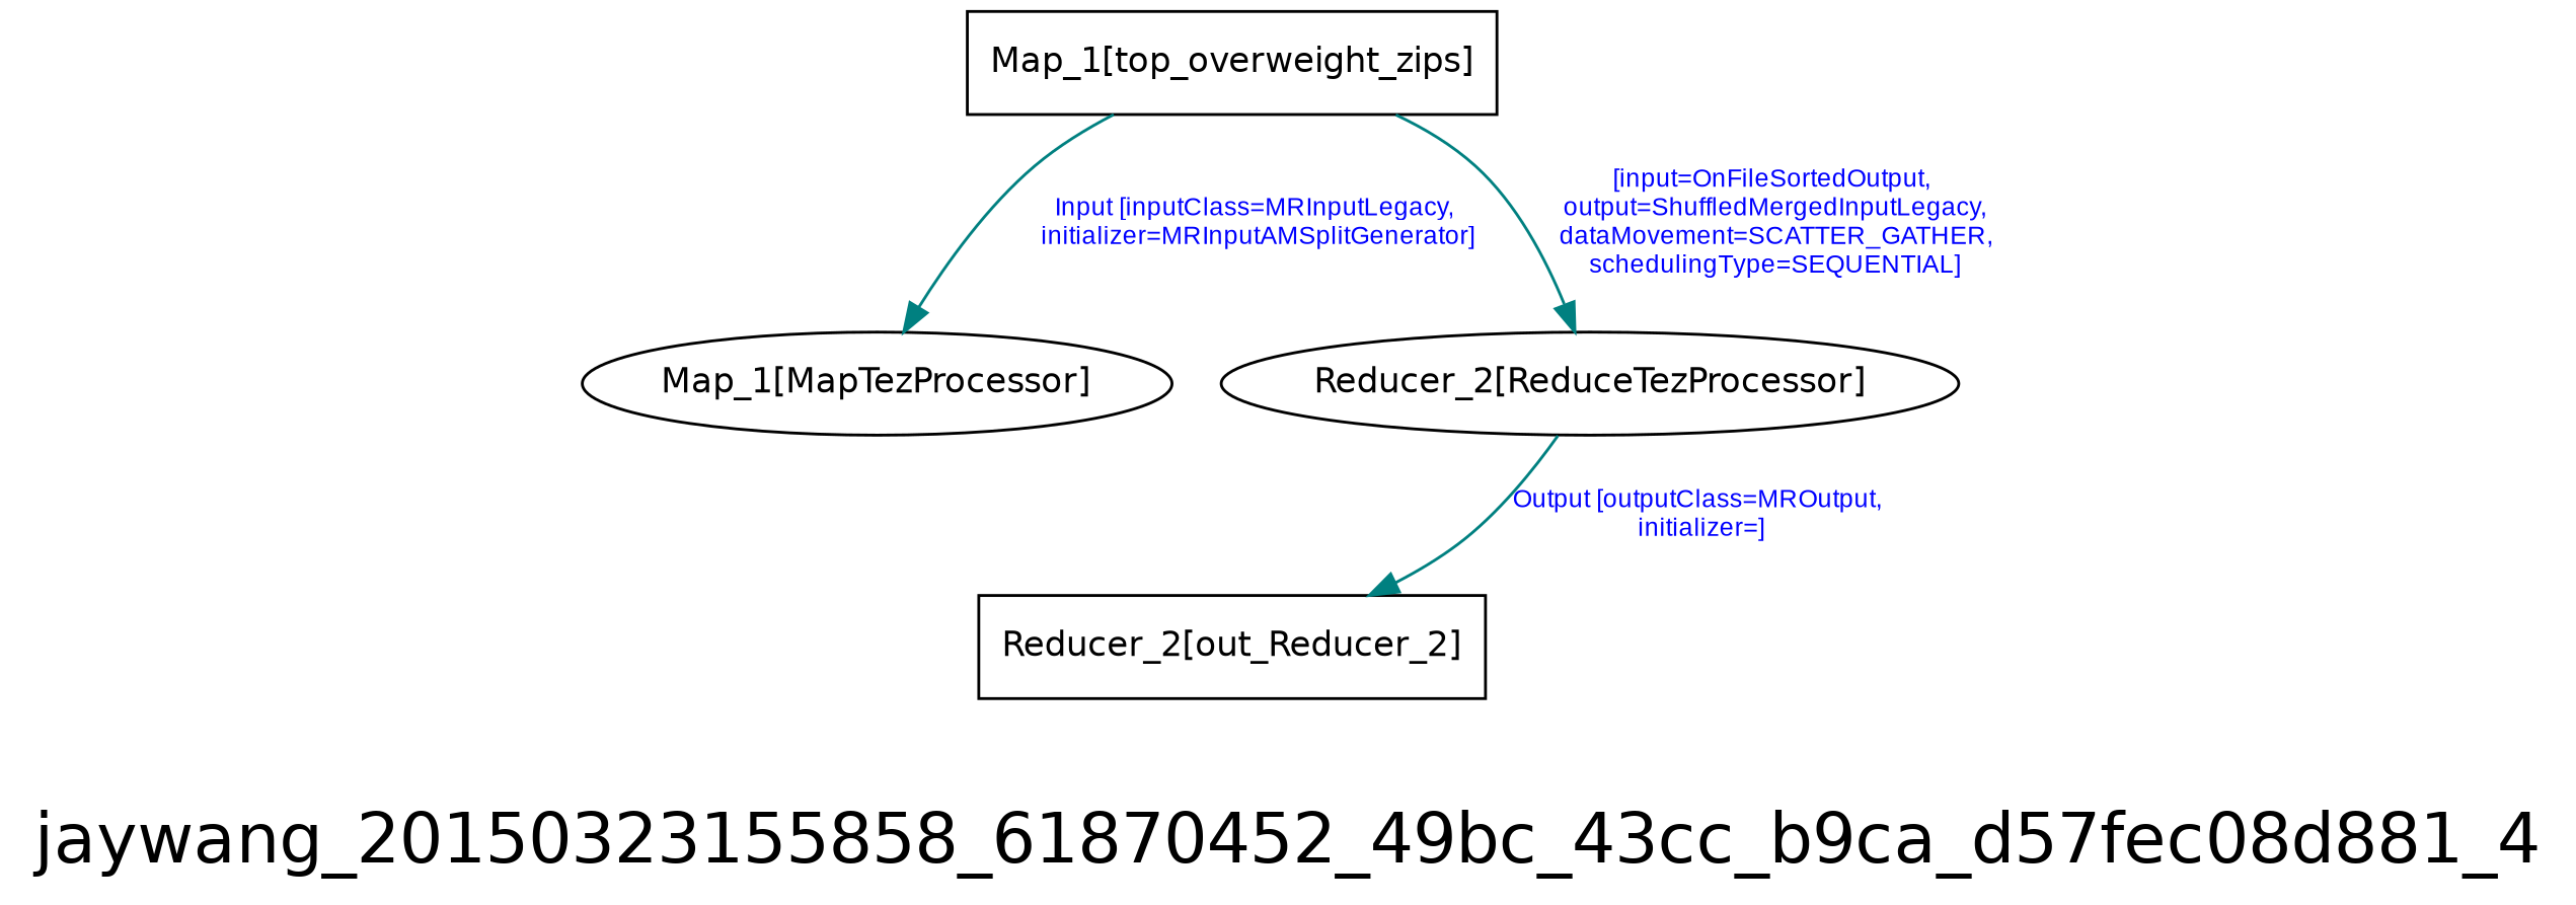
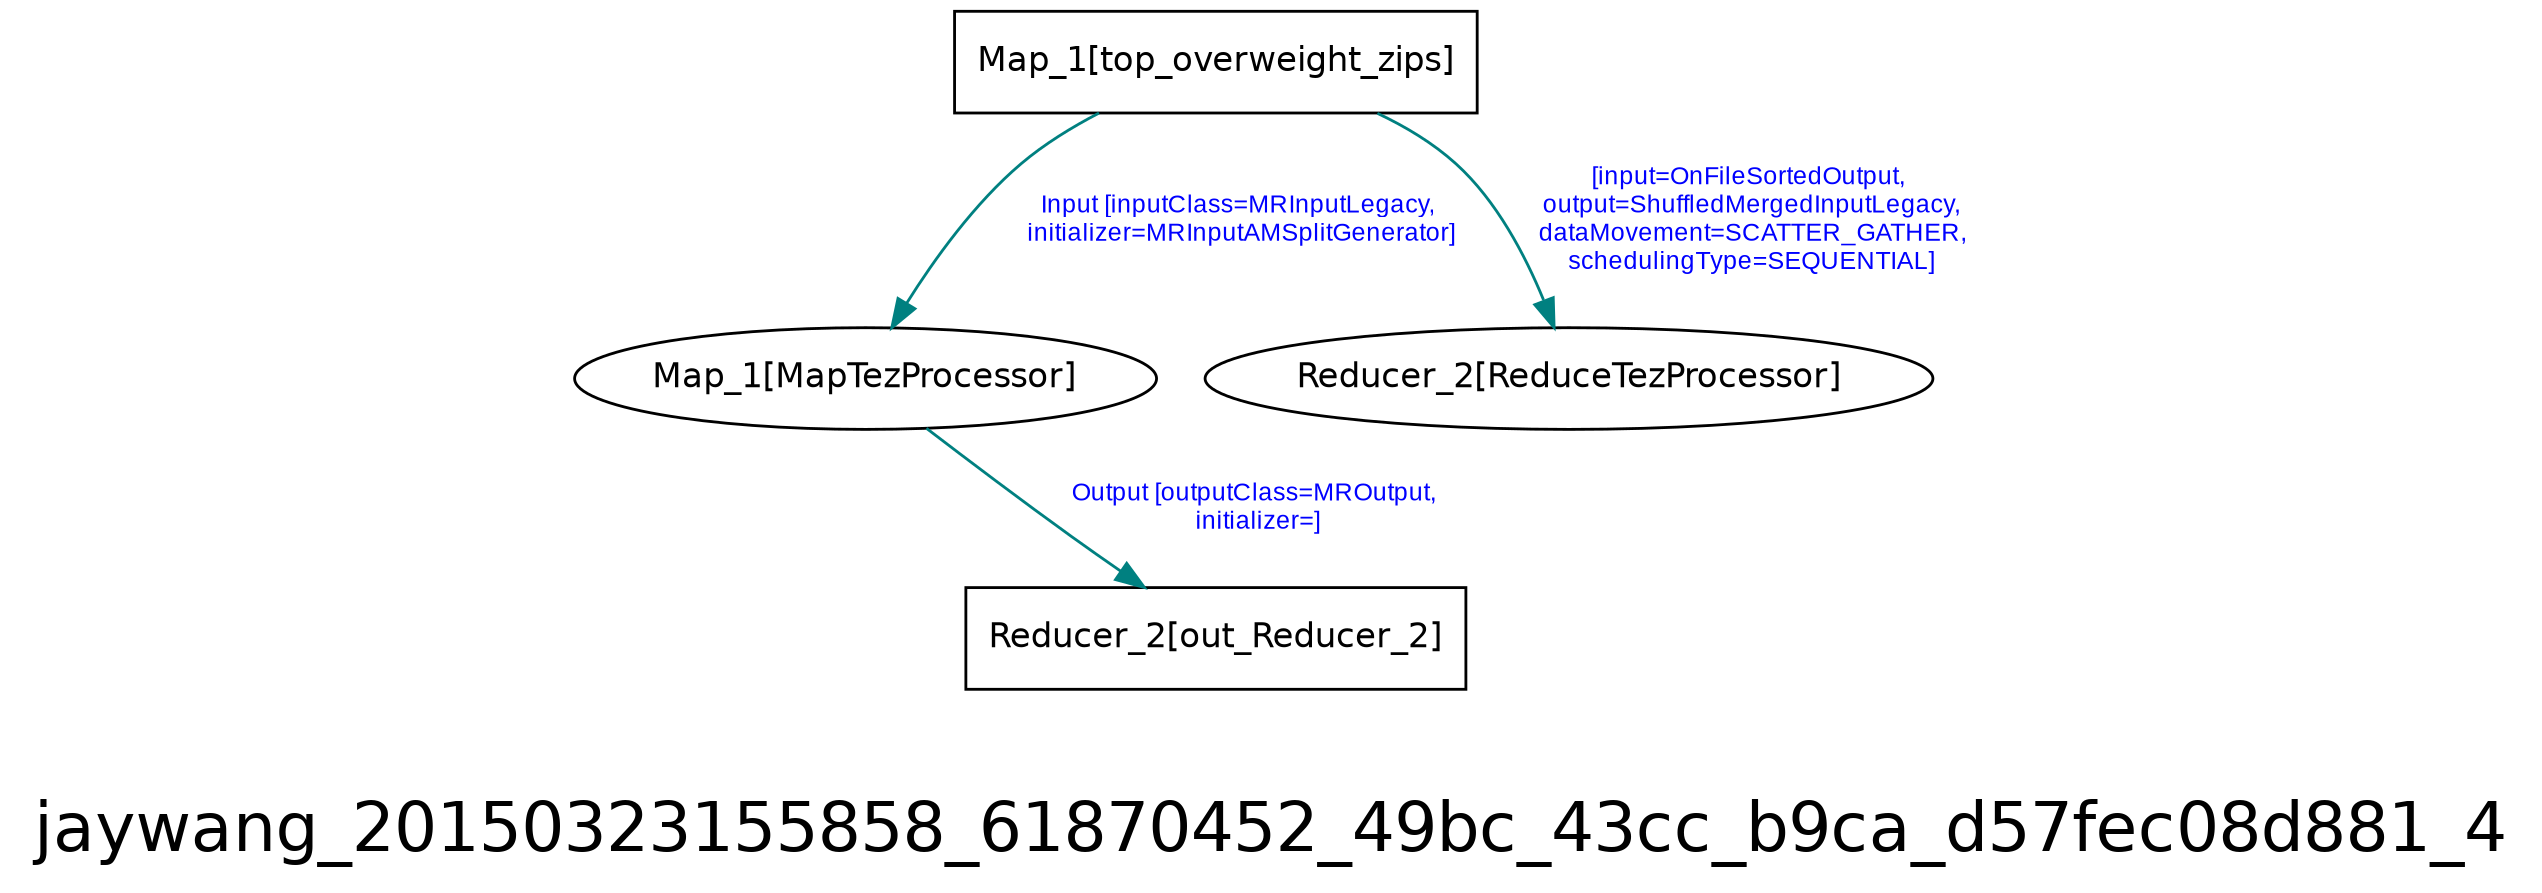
  digraph {
    fontname=Helvetica
    fontsize=24
    label=jaywang_20150323155858_61870452_49bc_43cc_b9ca_d57fec08d881_4
    node [fontname=Helvetica fontsize=12]
    edge [color=teal fontcolor=blue fontname=Arial fontsize=9]
    n1 [label="Map_1[top_overweight_zips]" shape=box]
    n2 [label="Map_1[MapTezProcessor]"]
    n3 [label="Reducer_2[ReduceTezProcessor]"]
    n4 [label="Reducer_2[out_Reducer_2]" shape=box]
    n1 -> n2 [label="Input [inputClass=MRInputLegacy,\n initializer=MRInputAMSplitGenerator]"]
    n1 -> n3 [label="[input=OnFileSortedOutput,\n output=ShuffledMergedInputLegacy,\n dataMovement=SCATTER_GATHER,\n schedulingType=SEQUENTIAL]"]
-   n3 -> n4 [label="Output [outputClass=MROutput,\n initializer=]"]
+   n2 -> n4 [label="Output [outputClass=MROutput,\n initializer=]"]
  }
